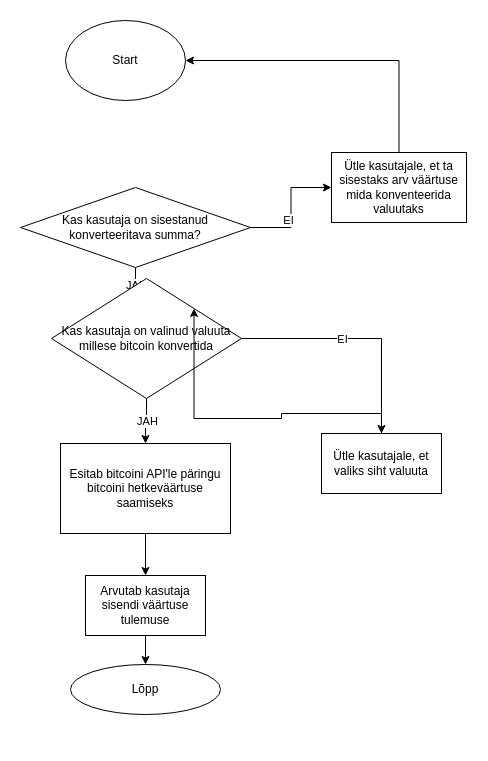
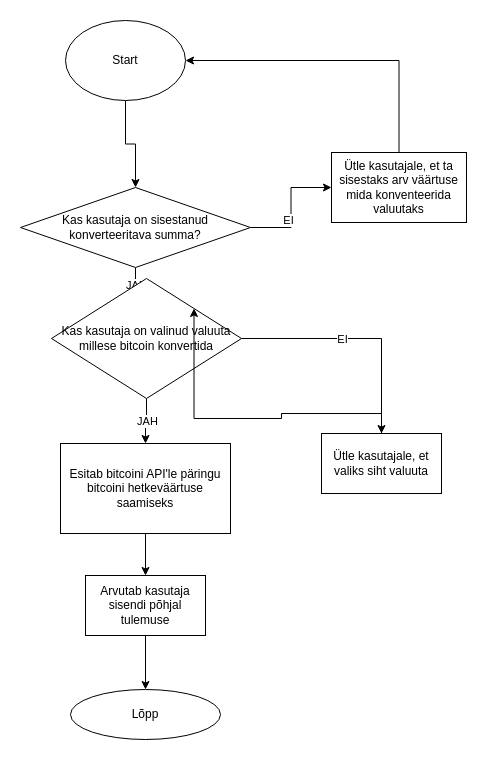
  <mxCell id="0" />
  <mxCell id="1" parent="0" />
+ <mxCell id="2" value="" style="edgeStyle=orthogonalEdgeStyle;rounded=0;orthogonalLoop=1;jettySize=auto;html=1;" edge="1" parent="1" source="3" target="8"><mxGeometry relative="1" as="geometry" /></mxCell>
  <mxCell id="3" value="Start" style="ellipse;whiteSpace=wrap;html=1;" vertex="1" parent="1"><mxGeometry x="65" y="20" width="120" height="80" as="geometry" /></mxCell>
  <mxCell id="4" value="" style="edgeStyle=orthogonalEdgeStyle;rounded=0;orthogonalLoop=1;jettySize=auto;html=1;" edge="1" parent="1" source="8" target="10"><mxGeometry relative="1" as="geometry" /></mxCell>
  <mxCell id="5" value="EI" style="edgeLabel;html=1;align=center;verticalAlign=middle;resizable=0;points=[];" vertex="1" connectable="0" parent="4"><mxGeometry x="-0.203" y="3" relative="1" as="geometry"><mxPoint as="offset" /></mxGeometry></mxCell>
  <mxCell id="6" value="" style="edgeStyle=orthogonalEdgeStyle;rounded=0;orthogonalLoop=1;jettySize=auto;html=1;" edge="1" parent="1" source="8" target="15"><mxGeometry relative="1" as="geometry" /></mxCell>
  <mxCell id="7" value="JAH" style="edgeLabel;html=1;align=center;verticalAlign=middle;resizable=0;points=[];" vertex="1" connectable="0" parent="6"><mxGeometry x="-0.025" y="3" relative="1" as="geometry"><mxPoint as="offset" /></mxGeometry></mxCell>
  <mxCell id="8" value="Kas kasutaja on sisestanud konverteeritava summa?" style="rhombus;whiteSpace=wrap;html=1;" vertex="1" parent="1"><mxGeometry x="20" y="187" width="230" height="80" as="geometry" /></mxCell>
  <mxCell id="9" style="edgeStyle=orthogonalEdgeStyle;rounded=0;orthogonalLoop=1;jettySize=auto;html=1;exitX=0.5;exitY=0;exitDx=0;exitDy=0;entryX=1;entryY=0.5;entryDx=0;entryDy=0;" edge="1" parent="1" source="10" target="3"><mxGeometry relative="1" as="geometry" /></mxCell>
  <mxCell id="10" value="Ütle kasutajale, et ta sisestaks arv väärtuse mida konventeerida valuutaks" style="whiteSpace=wrap;html=1;" vertex="1" parent="1"><mxGeometry x="331" y="152" width="135" height="70" as="geometry" /></mxCell>
  <mxCell id="11" value="" style="edgeStyle=orthogonalEdgeStyle;rounded=0;orthogonalLoop=1;jettySize=auto;html=1;" edge="1" parent="1" source="15" target="17"><mxGeometry relative="1" as="geometry" /></mxCell>
  <mxCell id="12" value="EI" style="edgeLabel;html=1;align=center;verticalAlign=middle;resizable=0;points=[];" vertex="1" connectable="0" parent="11"><mxGeometry x="-0.151" relative="1" as="geometry"><mxPoint as="offset" /></mxGeometry></mxCell>
  <mxCell id="13" value="" style="edgeStyle=orthogonalEdgeStyle;rounded=0;orthogonalLoop=1;jettySize=auto;html=1;" edge="1" parent="1" source="15" target="19"><mxGeometry relative="1" as="geometry" /></mxCell>
  <mxCell id="14" value="JAH" style="edgeLabel;html=1;align=center;verticalAlign=middle;resizable=0;points=[];" vertex="1" connectable="0" parent="13"><mxGeometry x="-0.054" relative="1" as="geometry"><mxPoint as="offset" /></mxGeometry></mxCell>
  <mxCell id="15" value="Kas kasutaja on valinud valuuta millese bitcoin konvertida" style="rhombus;whiteSpace=wrap;html=1;" vertex="1" parent="1"><mxGeometry x="51" y="278" width="190" height="120" as="geometry" /></mxCell>
  <mxCell id="16" style="edgeStyle=orthogonalEdgeStyle;rounded=0;orthogonalLoop=1;jettySize=auto;html=1;exitX=0.5;exitY=0;exitDx=0;exitDy=0;entryX=1;entryY=0;entryDx=0;entryDy=0;" edge="1" parent="1" source="17" target="15"><mxGeometry relative="1" as="geometry" /></mxCell>
  <mxCell id="17" value="Ütle kasutajale, et valiks siht valuuta" style="whiteSpace=wrap;html=1;" vertex="1" parent="1"><mxGeometry x="321" y="433" width="120" height="60" as="geometry" /></mxCell>
  <mxCell id="18" value="" style="edgeStyle=orthogonalEdgeStyle;rounded=0;orthogonalLoop=1;jettySize=auto;html=1;" edge="1" parent="1" source="19" target="21"><mxGeometry relative="1" as="geometry" /></mxCell>
  <mxCell id="19" value="Esitab bitcoini API'le päringu bitcoini hetkeväärtuse saamiseks" style="whiteSpace=wrap;html=1;" vertex="1" parent="1"><mxGeometry x="60" y="443" width="170" height="90" as="geometry" /></mxCell>
  <mxCell id="20" value="" style="edgeStyle=orthogonalEdgeStyle;rounded=0;orthogonalLoop=1;jettySize=auto;html=1;" edge="1" parent="1" source="21" target="22"><mxGeometry relative="1" as="geometry" /></mxCell>
- <mxCell id="21" value="Arvutab kasutaja sisendi väärtuse tulemuse" style="whiteSpace=wrap;html=1;" vertex="1" parent="1"><mxGeometry x="85" y="575" width="120" height="60" as="geometry" /></mxCell>
- <mxCell id="22" value="Lõpp" style="ellipse;whiteSpace=wrap;html=1;" vertex="1" parent="1"><mxGeometry x="70" y="664" width="150" height="50" as="geometry" /></mxCell>
+ <mxCell id="21" value="Arvutab kasutaja sisendi põhjal tulemuse" style="whiteSpace=wrap;html=1;" vertex="1" parent="1"><mxGeometry x="85" y="575" width="120" height="60" as="geometry" /></mxCell>
+ <mxCell id="22" value="Lõpp" style="ellipse;whiteSpace=wrap;html=1;" vertex="1" parent="1"><mxGeometry x="70" y="689" width="150" height="50" as="geometry" /></mxCell>
